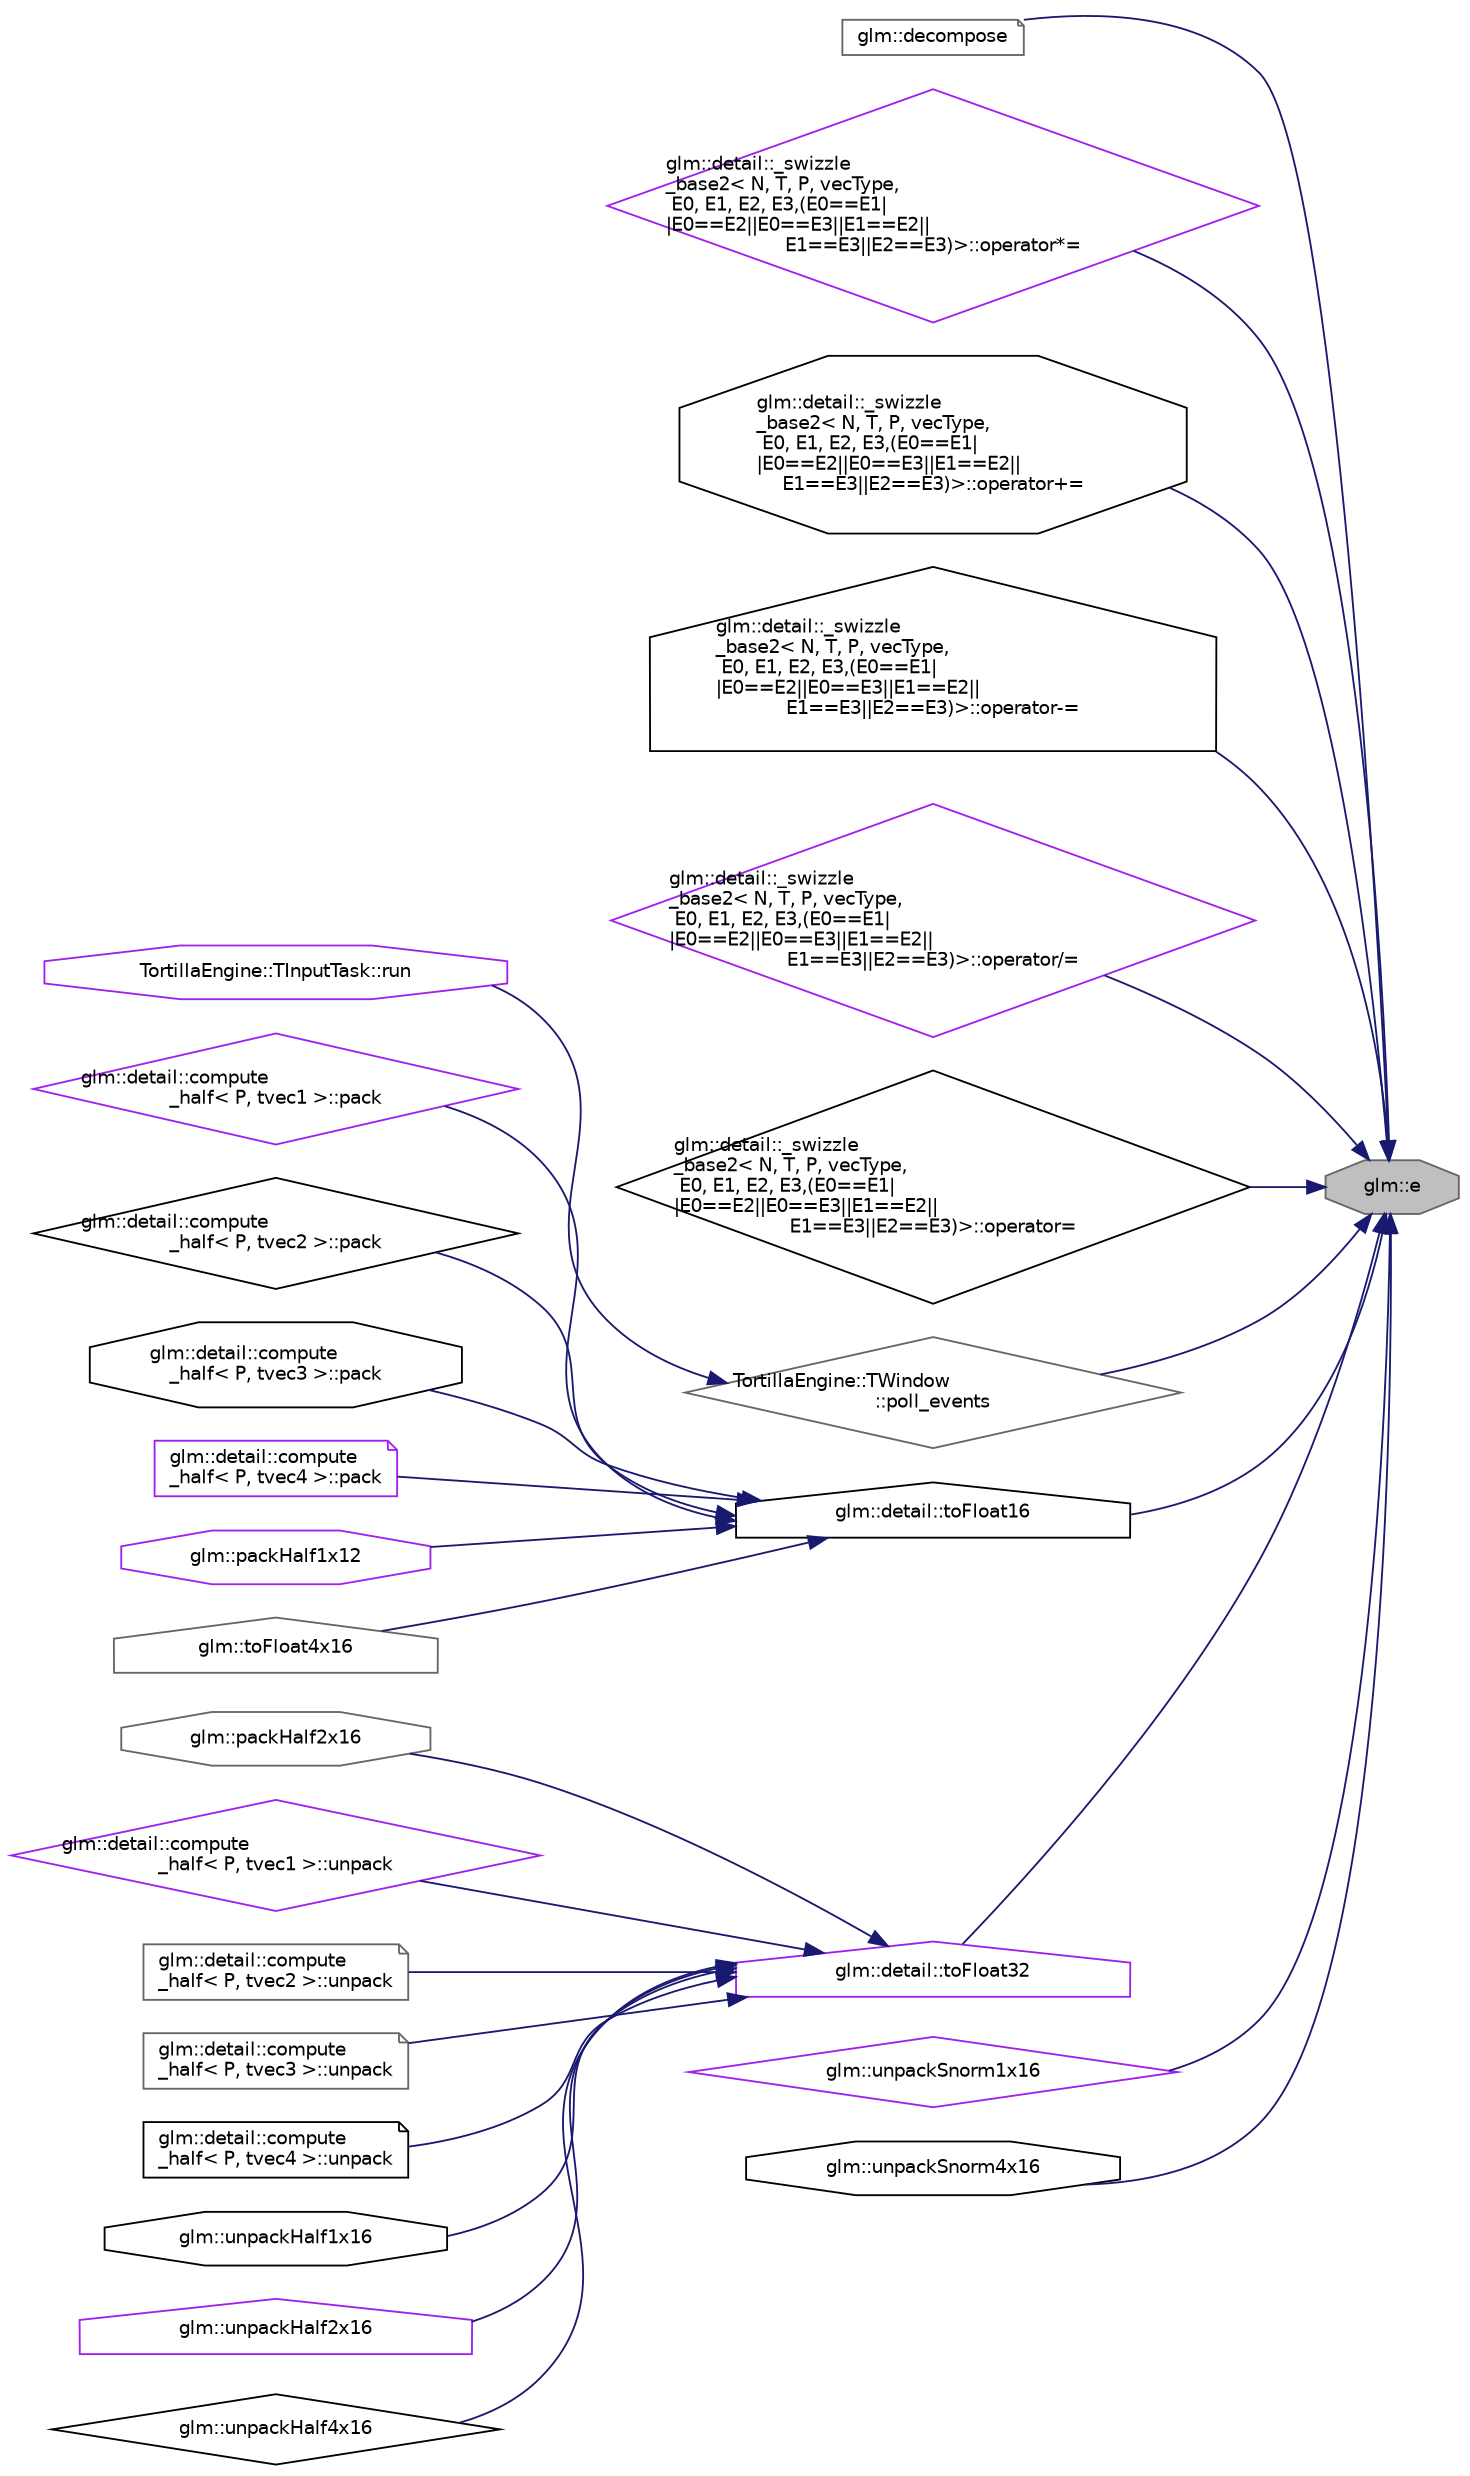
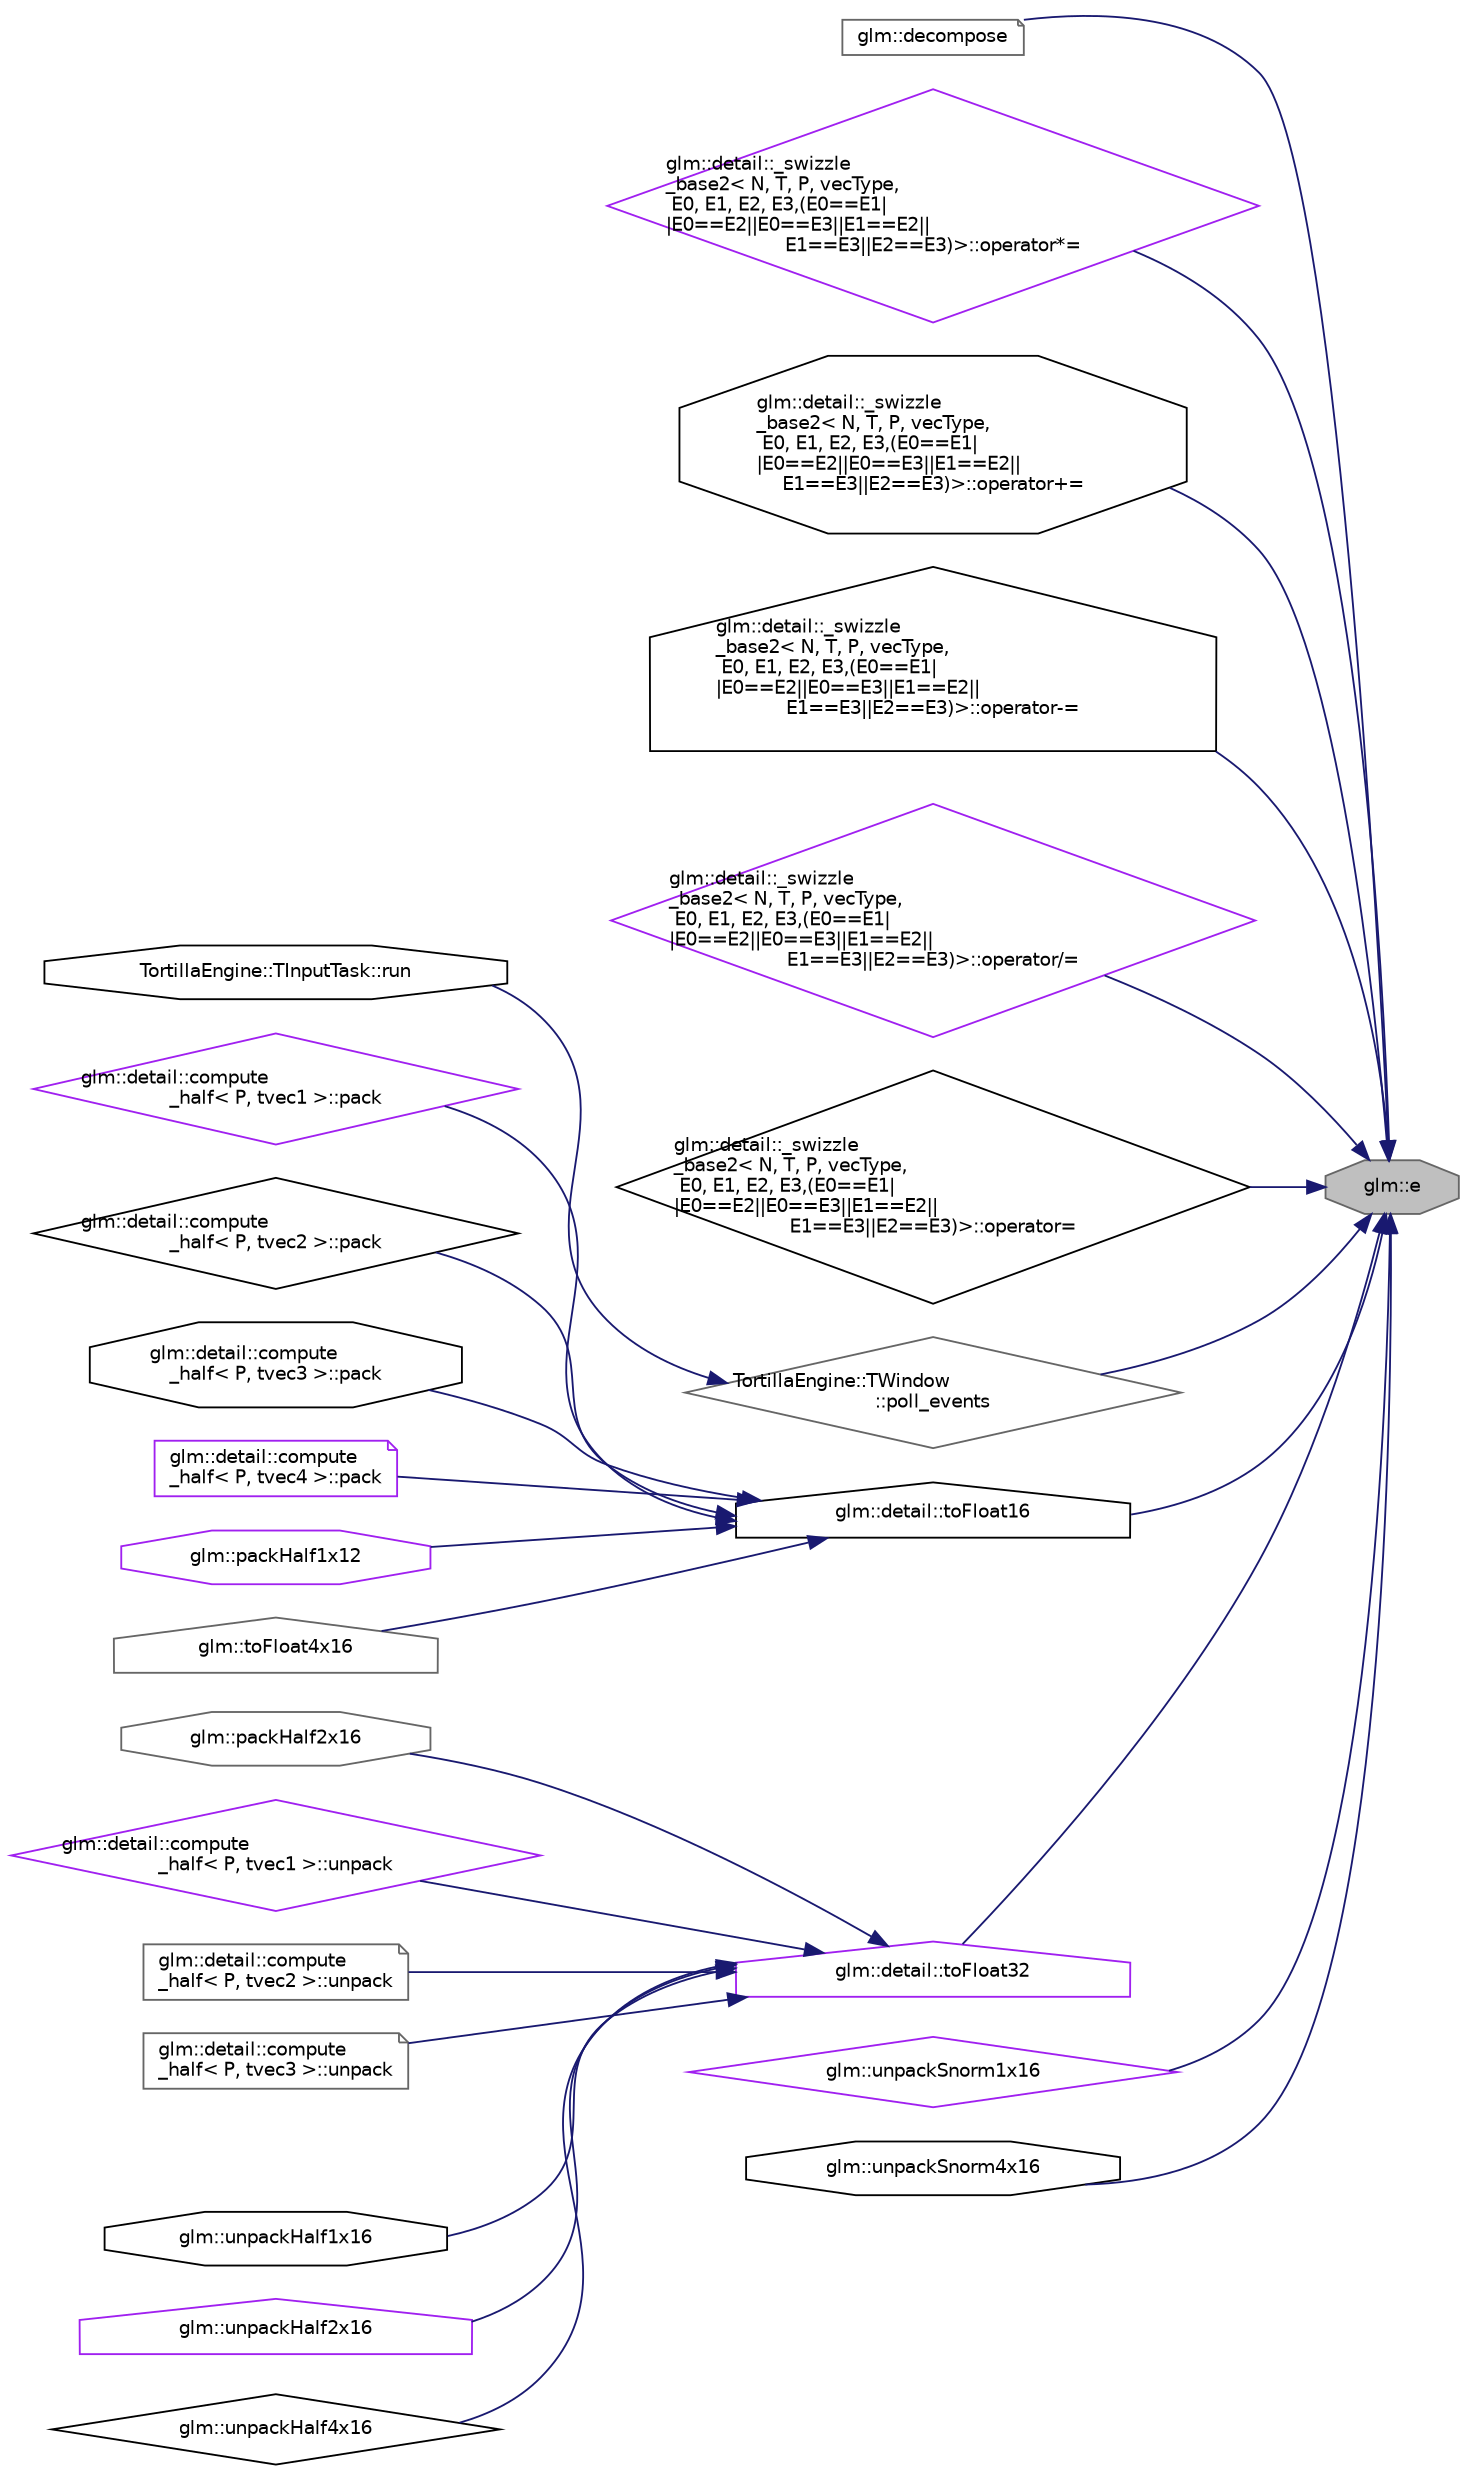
  digraph {
    fontname="DejaVu Sans"
    rankdir=RL
    node [color=black fillcolor=white fontname="DejaVu Sans" fontsize=10 shape=diamond style=filled]
    edge [color=midnightblue dir=back fontname="DejaVu Sans" fontsize=10 labelfontname=Helvetica labelfontsize=10 style=solid]
    n1 [color=gray40 fillcolor=grey75 fontcolor=black height=0.2 label="glm::e" shape=octagon width=0.4]
    n2 [color=gray40 height=0.2 label="glm::decompose" shape=note width=0.4]
    n3 [color=purple height=0.2 label="glm::detail::_swizzle\l_base2\< N, T, P, vecType,\l E0, E1, E2, E3,(E0==E1\|\l\|E0==E2\|\|E0==E3\|\|E1==E2\|\|\lE1==E3\|\|E2==E3)\>::operator*=" width=0.4]
    n4 [height=0.2 label="glm::detail::_swizzle\l_base2\< N, T, P, vecType,\l E0, E1, E2, E3,(E0==E1\|\l\|E0==E2\|\|E0==E3\|\|E1==E2\|\|\lE1==E3\|\|E2==E3)\>::operator+=" shape=octagon width=0.4]
    n5 [height=0.2 label="glm::detail::_swizzle\l_base2\< N, T, P, vecType,\l E0, E1, E2, E3,(E0==E1\|\l\|E0==E2\|\|E0==E3\|\|E1==E2\|\|\lE1==E3\|\|E2==E3)\>::operator-=" shape=house width=0.4]
    n6 [color=purple height=0.2 label="glm::detail::_swizzle\l_base2\< N, T, P, vecType,\l E0, E1, E2, E3,(E0==E1\|\l\|E0==E2\|\|E0==E3\|\|E1==E2\|\|\lE1==E3\|\|E2==E3)\>::operator/=" width=0.4]
    n7 [height=0.2 label="glm::detail::_swizzle\l_base2\< N, T, P, vecType,\l E0, E1, E2, E3,(E0==E1\|\l\|E0==E2\|\|E0==E3\|\|E1==E2\|\|\lE1==E3\|\|E2==E3)\>::operator=" width=0.4]
    n8 [color=gray40 height=0.2 label="TortillaEngine::TWindow\l::poll_events" width=0.4]
    n9 [height=0.2 label="glm::detail::toFloat16" shape=house width=0.4]
    n10 [color=purple height=0.2 label="glm::detail::toFloat32" shape=house width=0.4]
    n11 [color=purple height=0.2 label="glm::unpackSnorm1x16" width=0.4]
    n12 [height=0.2 label="glm::unpackSnorm4x16" shape=octagon width=0.4]
-   n13 [color=purple height=0.2 label="TortillaEngine::TInputTask::run" shape=octagon width=0.4]
+   n13 [height=0.2 label="TortillaEngine::TInputTask::run" shape=octagon width=0.4]
    n14 [color=purple height=0.2 label="glm::detail::compute\l_half\< P, tvec1 \>::pack" width=0.4]
    n15 [height=0.2 label="glm::detail::compute\l_half\< P, tvec2 \>::pack" width=0.4]
    n16 [height=0.2 label="glm::detail::compute\l_half\< P, tvec3 \>::pack" shape=octagon width=0.4]
    n17 [color=purple height=0.2 label="glm::detail::compute\l_half\< P, tvec4 \>::pack" shape=note width=0.4]
    n18 [color=purple height=0.2 label="glm::packHalf1x12" shape=octagon width=0.4]
    n19 [color=gray40 height=0.2 label="glm::toFloat4x16" shape=house width=0.4]
    n20 [color=gray40 height=0.2 label="glm::packHalf2x16" shape=octagon width=0.4]
    n21 [color=purple height=0.2 label="glm::detail::compute\l_half\< P, tvec1 \>::unpack" width=0.4]
    n22 [color=gray40 height=0.2 label="glm::detail::compute\l_half\< P, tvec2 \>::unpack" shape=note width=0.4]
    n23 [color=gray40 height=0.2 label="glm::detail::compute\l_half\< P, tvec3 \>::unpack" shape=note width=0.4]
-   n24 [height=0.2 label="glm::detail::compute\l_half\< P, tvec4 \>::unpack" shape=note width=0.4]
    n25 [height=0.2 label="glm::unpackHalf1x16" shape=octagon width=0.4]
    n26 [color=purple height=0.2 label="glm::unpackHalf2x16" shape=house width=0.4]
    n27 [height=0.2 label="glm::unpackHalf4x16" width=0.4]
    n1 -> n2
    n1 -> n3
    n1 -> n4
    n1 -> n5
    n1 -> n6
    n1 -> n7
    n1 -> n8
    n1 -> n9
    n1 -> n10
    n1 -> n11
    n1 -> n12
    n8 -> n13
    n9 -> n14
    n9 -> n15
    n9 -> n16
    n9 -> n17
    n9 -> n18
    n9 -> n19
    n10 -> n20
    n10 -> n21
    n10 -> n22
    n10 -> n23
-   n10 -> n24
    n10 -> n25
    n10 -> n26
    n10 -> n27
  }
